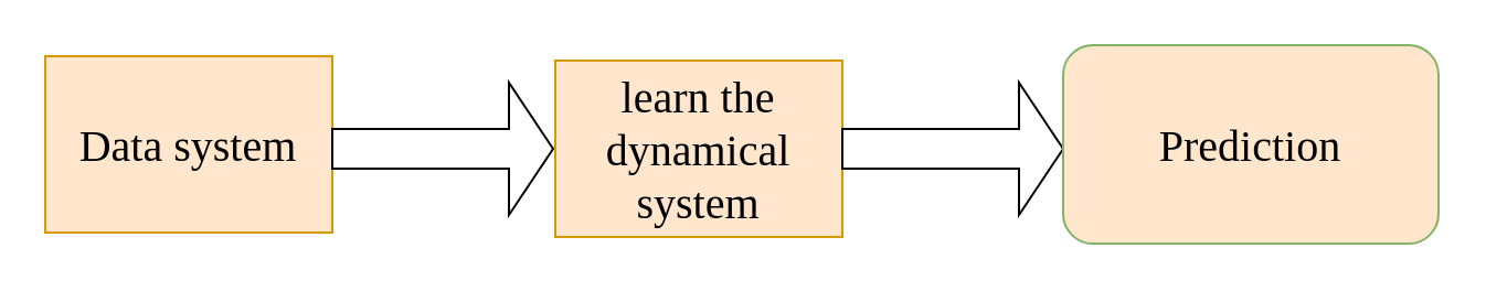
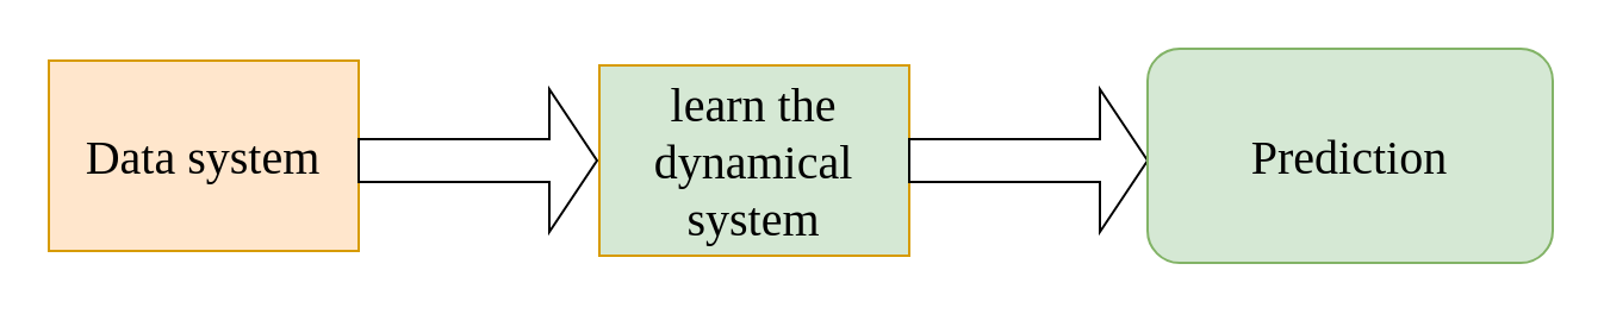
  <mxCell id="0" />
  <mxCell id="1" parent="0" />
  <mxCell id="2" value="&lt;font face=&quot;Times New Roman&quot; style=&quot;font-size: 20px;&quot;&gt;Data system&lt;/font&gt;" style="rounded=0;whiteSpace=wrap;html=1;fillColor=#ffe6cc;strokeColor=#d79b00;" vertex="1" parent="1"><mxGeometry x="20" y="25" width="130" height="80" as="geometry" /></mxCell>
  <mxCell id="3" value="" style="shape=singleArrow;whiteSpace=wrap;html=1;fontFamily=Times New Roman;fontSize=20;" vertex="1" parent="1"><mxGeometry x="150" y="37" width="100" height="60" as="geometry" /></mxCell>
- <mxCell id="4" value="&lt;font face=&quot;Times New Roman&quot; style=&quot;font-size: 20px;&quot;&gt;learn the dynamical system&lt;/font&gt;" style="rounded=0;whiteSpace=wrap;html=1;fillColor=#ffe6cc;strokeColor=#d79b00;" vertex="1" parent="1"><mxGeometry x="251" y="27" width="130" height="80" as="geometry" /></mxCell>
+ <mxCell id="4" value="&lt;font face=&quot;Times New Roman&quot; style=&quot;font-size: 20px;&quot;&gt;learn the dynamical system&lt;/font&gt;" style="rounded=0;whiteSpace=wrap;html=1;fillColor=#d5e8d4;strokeColor=#d79b00;" vertex="1" parent="1"><mxGeometry x="251" y="27" width="130" height="80" as="geometry" /></mxCell>
  <mxCell id="5" value="" style="shape=singleArrow;whiteSpace=wrap;html=1;fontFamily=Times New Roman;fontSize=20;" vertex="1" parent="1"><mxGeometry x="381" y="37" width="100" height="60" as="geometry" /></mxCell>
- <mxCell id="6" value="Prediction" style="rounded=1;whiteSpace=wrap;html=1;fontFamily=Times New Roman;fontSize=20;fillColor=#ffe6cc;strokeColor=#82b366;" vertex="1" parent="1"><mxGeometry x="481" y="20" width="170" height="90" as="geometry" /></mxCell>
+ <mxCell id="6" value="Prediction" style="rounded=1;whiteSpace=wrap;html=1;fontFamily=Times New Roman;fontSize=20;fillColor=#d5e8d4;strokeColor=#82b366;" vertex="1" parent="1"><mxGeometry x="481" y="20" width="170" height="90" as="geometry" /></mxCell>
